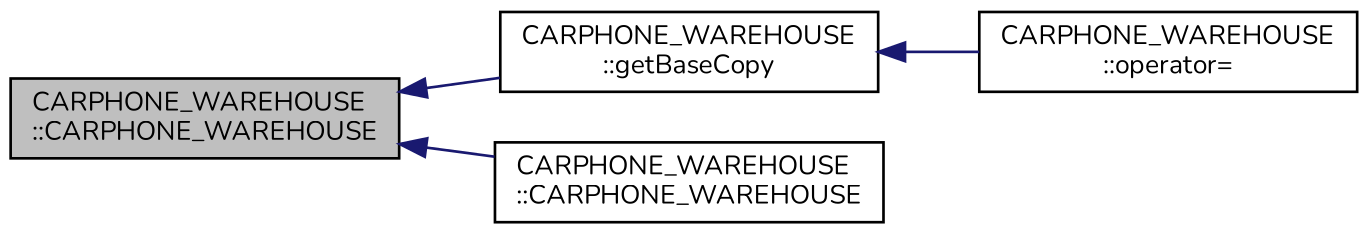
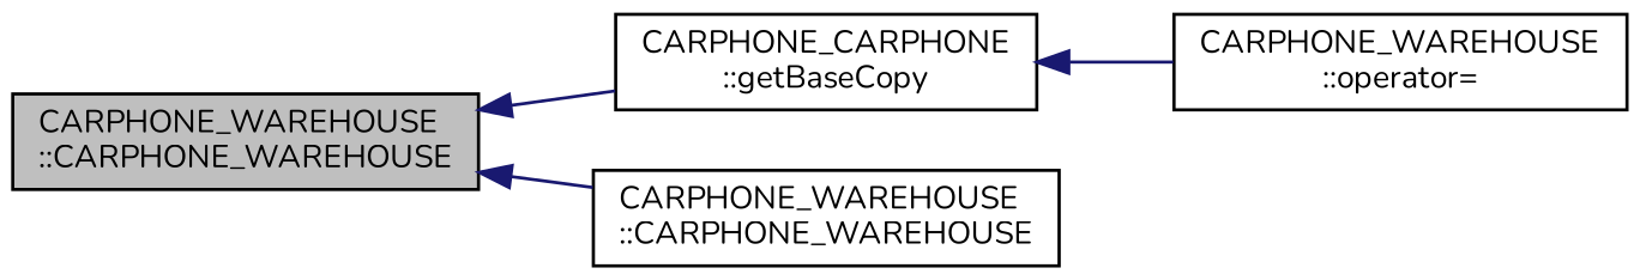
  digraph {
    rankdir=LR
    fontname=Nunito
    node [color=black fillcolor=white fontname=Nunito fontsize=10 shape=record style=filled]
    edge [color=midnightblue dir=back fontname=Nunito fontsize=10 labelfontname=Helvetica labelfontsize=10 style=solid]
    n1 [fillcolor=grey75 fontcolor=black height=0.2 label="CARPHONE_WAREHOUSE\l::CARPHONE_WAREHOUSE" width=0.4]
-   n2 [height=0.2 label="CARPHONE_WAREHOUSE\l::getBaseCopy" width=0.4]
+   n2 [height=0.2 label="CARPHONE_CARPHONE\l::getBaseCopy" width=0.4]
    n3 [height=0.2 label="CARPHONE_WAREHOUSE\l::CARPHONE_WAREHOUSE" width=0.4]
    n4 [height=0.2 label="CARPHONE_WAREHOUSE\l::operator=" width=0.4]
    n1 -> n2
    n1 -> n3
    n2 -> n4
  }
